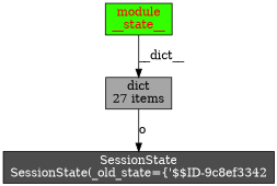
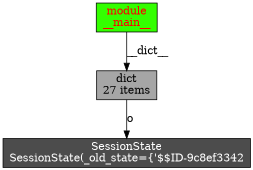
  digraph {
    node [shape=box style=filled]
-   n1 [fillcolor="0.3,1,1" fontcolor=red label="module\n__state__"]
+   n1 [fillcolor="0.3,1,1" fontcolor=red label="module\n__main__"]
    n2 [fillcolor="0,0,0.65" label="dict\n27 items"]
    n3 [fillcolor="0,0,0.3" fontcolor=white label="SessionState\nSessionState(_old_state={'$$ID-9c8ef3342"]
    n1 -> n2 [label=__dict__ weight=10]
    n2 -> n3 [label=o weight=2]
  }
